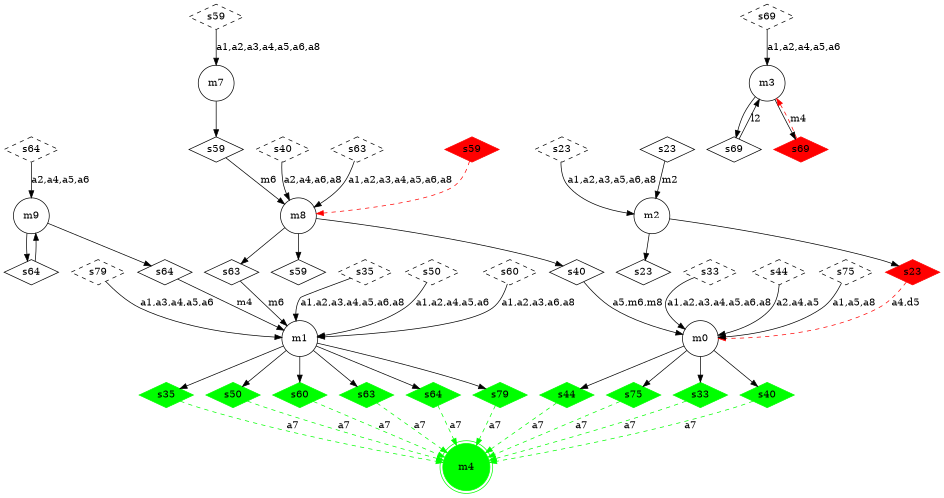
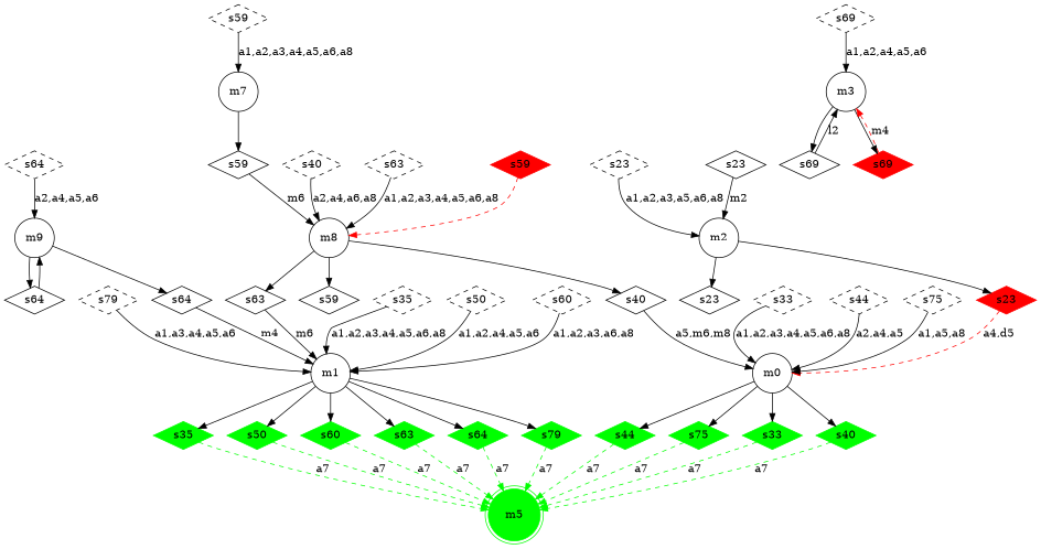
  digraph {
    node [shape=diamond]
    n1 [color=red label=s59 style=filled]
    m8 [shape=circle]
    m2 [shape=circle]
    n4 [label=s23]
    n5 [color=red label=s23 style=filled]
    m0 [shape=circle]
    m3 [shape=circle]
    n8 [label=s69]
    n9 [color=red label=s69 style=filled]
    m9 [shape=circle]
    n11 [label=s64]
    n12 [label=s64]
    m1 [shape=circle]
    n14 [label=s23]
    n15 [color=green label=s35 style=filled]
    n16 [color=green label=s50 style=filled]
    n17 [color=green label=s60 style=filled]
    n18 [color=green label=s63 style=filled]
    n19 [color=green label=s64 style=filled]
    n20 [color=green label=s79 style=filled]
-   m5 [color=green shape=doublecircle style=filled label=m4]
+   m5 [color=green shape=doublecircle style=filled]
    n22 [color=green label=s33 style=filled]
    n23 [color=green label=s40 style=filled]
    n24 [color=green label=s44 style=filled]
    n25 [color=green label=s75 style=filled]
    m7 [shape=circle]
    n27 [label=s59]
    n28 [label=s40]
    n29 [label=s59]
    n30 [label=s63]
    n31 [label=s23 style=dashed]
    n32 [label=s33 style=dashed]
    n33 [label=s35 style=dashed]
    n34 [label=s40 style=dashed]
    n35 [label=s44 style=dashed]
    n36 [label=s50 style=dashed]
    n37 [label=s59 style=dashed]
    n38 [label=s60 style=dashed]
    n39 [label=s63 style=dashed]
    n40 [label=s64 style=dashed]
    n41 [label=s69 style=dashed]
    n42 [label=s75 style=dashed]
    n43 [label=s79 style=dashed]
    n1 -> m8 [color=red style=dashed]
    m8 -> n28
    m8 -> n29
    m8 -> n30
    m2 -> n4
    m2 -> n5
    n5 -> m0 [color=red label="a4,d5" style=dashed]
    m0 -> n22
    m0 -> n23
    m0 -> n24
    m0 -> n25
    m3 -> n8
    m3 -> n9
    n8 -> m3 [label=l2]
    n9 -> m3 [color=red label=m4 style=dashed]
    m9 -> n11
    m9 -> n12
    n11 -> m9
    n12 -> m1 [label=m4]
    m1 -> n15
    m1 -> n16
    m1 -> n17
    m1 -> n18
    m1 -> n19
    m1 -> n20
    n14 -> m2 [label=m2]
    n15 -> m5 [color=green label=a7 style=dashed]
    n16 -> m5 [color=green label=a7 style=dashed]
    n17 -> m5 [color=green label=a7 style=dashed]
    n18 -> m5 [color=green label=a7 style=dashed]
    n19 -> m5 [color=green label=a7 style=dashed]
    n20 -> m5 [color=green label=a7 style=dashed]
    n22 -> m5 [color=green label=a7 style=dashed]
    n23 -> m5 [color=green label=a7 style=dashed]
    n24 -> m5 [color=green label=a7 style=dashed]
    n25 -> m5 [color=green label=a7 style=dashed]
    m7 -> n27
    n27 -> m8 [label=m6]
    n28 -> m0 [label="a5,m6,m8"]
    n30 -> m1 [label=m6]
    n31 -> m2 [label="a1,a2,a3,a5,a6,a8"]
    n32 -> m0 [label="a1,a2,a3,a4,a5,a6,a8"]
    n33 -> m1 [label="a1,a2,a3,a4,a5,a6,a8"]
    n34 -> m8 [label="a2,a4,a6,a8"]
    n35 -> m0 [label="a2,a4,a5"]
    n36 -> m1 [label="a1,a2,a4,a5,a6"]
    n37 -> m7 [label="a1,a2,a3,a4,a5,a6,a8"]
    n38 -> m1 [label="a1,a2,a3,a6,a8"]
    n39 -> m8 [label="a1,a2,a3,a4,a5,a6,a8"]
    n40 -> m9 [label="a2,a4,a5,a6"]
    n41 -> m3 [label="a1,a2,a4,a5,a6"]
    n42 -> m0 [label="a1,a5,a8"]
    n43 -> m1 [label="a1,a3,a4,a5,a6"]
  }
